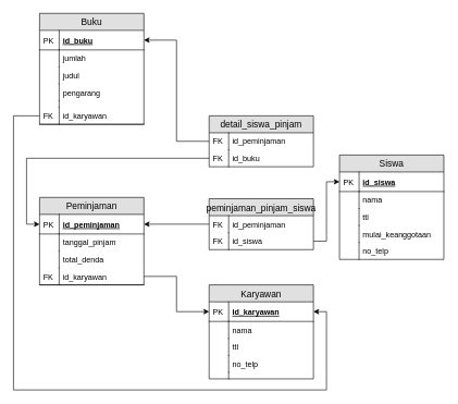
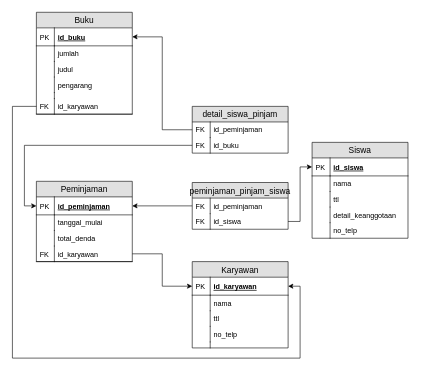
  <mxCell id="0" />
  <mxCell id="1" parent="0" />
  <mxCell id="2" value="Buku" style="swimlane;fontStyle=0;childLayout=stackLayout;horizontal=1;startSize=26;fillColor=#e0e0e0;horizontalStack=0;resizeParent=1;resizeParentMax=0;resizeLast=0;collapsible=1;marginBottom=0;swimlaneFillColor=#ffffff;align=center;fontSize=14;" vertex="1" parent="1"><mxGeometry x="60" y="20" width="160" height="170" as="geometry" /></mxCell>
  <mxCell id="3" value="id_buku" style="shape=partialRectangle;top=0;left=0;right=0;bottom=1;align=left;verticalAlign=middle;fillColor=none;spacingLeft=34;spacingRight=4;overflow=hidden;rotatable=0;points=[[0,0.5],[1,0.5]];portConstraint=eastwest;dropTarget=0;fontStyle=5;fontSize=12;" vertex="1" parent="2"><mxGeometry y="26" width="160" height="30" as="geometry" /></mxCell>
  <mxCell id="4" value="PK" style="shape=partialRectangle;top=0;left=0;bottom=0;fillColor=none;align=left;verticalAlign=middle;spacingLeft=4;spacingRight=4;overflow=hidden;rotatable=0;points=[];portConstraint=eastwest;part=1;fontSize=12;" vertex="1" connectable="0" parent="3"><mxGeometry width="30" height="30" as="geometry" /></mxCell>
  <mxCell id="5" value="jumlah" style="shape=partialRectangle;top=0;left=0;right=0;bottom=0;align=left;verticalAlign=top;fillColor=none;spacingLeft=34;spacingRight=4;overflow=hidden;rotatable=0;points=[[0,0.5],[1,0.5]];portConstraint=eastwest;dropTarget=0;fontSize=12;" vertex="1" parent="2"><mxGeometry y="56" width="160" height="26" as="geometry" /></mxCell>
  <mxCell id="6" value="" style="shape=partialRectangle;top=0;left=0;bottom=0;fillColor=none;align=left;verticalAlign=top;spacingLeft=4;spacingRight=4;overflow=hidden;rotatable=0;points=[];portConstraint=eastwest;part=1;fontSize=12;" vertex="1" connectable="0" parent="5"><mxGeometry width="30" height="26" as="geometry" /></mxCell>
  <mxCell id="7" value="judul" style="shape=partialRectangle;top=0;left=0;right=0;bottom=0;align=left;verticalAlign=top;fillColor=none;spacingLeft=34;spacingRight=4;overflow=hidden;rotatable=0;points=[[0,0.5],[1,0.5]];portConstraint=eastwest;dropTarget=0;fontSize=12;" vertex="1" parent="2"><mxGeometry y="82" width="160" height="26" as="geometry" /></mxCell>
  <mxCell id="8" value="" style="shape=partialRectangle;top=0;left=0;bottom=0;fillColor=none;align=left;verticalAlign=top;spacingLeft=4;spacingRight=4;overflow=hidden;rotatable=0;points=[];portConstraint=eastwest;part=1;fontSize=12;" vertex="1" connectable="0" parent="7"><mxGeometry width="30" height="26" as="geometry" /></mxCell>
  <mxCell id="9" value="pengarang" style="shape=partialRectangle;top=0;left=0;right=0;bottom=0;align=left;verticalAlign=top;fillColor=none;spacingLeft=34;spacingRight=4;overflow=hidden;rotatable=0;points=[[0,0.5],[1,0.5]];portConstraint=eastwest;dropTarget=0;fontSize=12;" vertex="1" parent="2"><mxGeometry y="108" width="160" height="26" as="geometry" /></mxCell>
  <mxCell id="10" value="" style="shape=partialRectangle;top=0;left=0;bottom=0;fillColor=none;align=left;verticalAlign=top;spacingLeft=4;spacingRight=4;overflow=hidden;rotatable=0;points=[];portConstraint=eastwest;part=1;fontSize=12;" vertex="1" connectable="0" parent="9"><mxGeometry width="30" height="26" as="geometry" /></mxCell>
  <mxCell id="11" value="" style="shape=partialRectangle;top=0;left=0;right=0;bottom=0;align=left;verticalAlign=top;fillColor=none;spacingLeft=34;spacingRight=4;overflow=hidden;rotatable=0;points=[[0,0.5],[1,0.5]];portConstraint=eastwest;dropTarget=0;fontSize=12;" vertex="1" parent="2"><mxGeometry y="134" width="160" height="10" as="geometry" /></mxCell>
  <mxCell id="12" value="" style="shape=partialRectangle;top=0;left=0;bottom=0;fillColor=none;align=left;verticalAlign=top;spacingLeft=4;spacingRight=4;overflow=hidden;rotatable=0;points=[];portConstraint=eastwest;part=1;fontSize=12;" vertex="1" connectable="0" parent="11"><mxGeometry width="30" height="10" as="geometry" /></mxCell>
  <mxCell id="13" value="id_karyawan" style="shape=partialRectangle;top=0;left=0;right=0;bottom=1;align=left;verticalAlign=top;fillColor=none;spacingLeft=34;spacingRight=4;overflow=hidden;rotatable=0;points=[[0,0.5],[1,0.5]];portConstraint=eastwest;dropTarget=0;fontSize=12;" vertex="1" parent="2"><mxGeometry y="144" width="160" height="26" as="geometry" /></mxCell>
  <mxCell id="14" value="FK" style="shape=partialRectangle;top=0;left=0;bottom=0;fillColor=none;align=left;verticalAlign=top;spacingLeft=4;spacingRight=4;overflow=hidden;rotatable=0;points=[];portConstraint=eastwest;part=1;fontSize=12;" vertex="1" connectable="0" parent="13"><mxGeometry width="30" height="26" as="geometry" /></mxCell>
  <mxCell id="15" value="Karyawan" style="swimlane;fontStyle=0;childLayout=stackLayout;horizontal=1;startSize=26;fillColor=#e0e0e0;horizontalStack=0;resizeParent=1;resizeParentMax=0;resizeLast=0;collapsible=1;marginBottom=0;swimlaneFillColor=#ffffff;align=center;fontSize=14;" vertex="1" parent="1"><mxGeometry x="320" y="436" width="160" height="144" as="geometry" /></mxCell>
  <mxCell id="16" value="id_karyawan" style="shape=partialRectangle;top=0;left=0;right=0;bottom=1;align=left;verticalAlign=middle;fillColor=none;spacingLeft=34;spacingRight=4;overflow=hidden;rotatable=0;points=[[0,0.5],[1,0.5]];portConstraint=eastwest;dropTarget=0;fontStyle=5;fontSize=12;" vertex="1" parent="15"><mxGeometry y="26" width="160" height="30" as="geometry" /></mxCell>
  <mxCell id="17" value="PK" style="shape=partialRectangle;top=0;left=0;bottom=0;fillColor=none;align=left;verticalAlign=middle;spacingLeft=4;spacingRight=4;overflow=hidden;rotatable=0;points=[];portConstraint=eastwest;part=1;fontSize=12;" vertex="1" connectable="0" parent="16"><mxGeometry width="30" height="30" as="geometry" /></mxCell>
  <mxCell id="18" value="nama" style="shape=partialRectangle;top=0;left=0;right=0;bottom=0;align=left;verticalAlign=top;fillColor=none;spacingLeft=34;spacingRight=4;overflow=hidden;rotatable=0;points=[[0,0.5],[1,0.5]];portConstraint=eastwest;dropTarget=0;fontSize=12;" vertex="1" parent="15"><mxGeometry y="56" width="160" height="26" as="geometry" /></mxCell>
  <mxCell id="19" value="" style="shape=partialRectangle;top=0;left=0;bottom=0;fillColor=none;align=left;verticalAlign=top;spacingLeft=4;spacingRight=4;overflow=hidden;rotatable=0;points=[];portConstraint=eastwest;part=1;fontSize=12;" vertex="1" connectable="0" parent="18"><mxGeometry width="30" height="26" as="geometry" /></mxCell>
  <mxCell id="20" value="ttl" style="shape=partialRectangle;top=0;left=0;right=0;bottom=0;align=left;verticalAlign=top;fillColor=none;spacingLeft=34;spacingRight=4;overflow=hidden;rotatable=0;points=[[0,0.5],[1,0.5]];portConstraint=eastwest;dropTarget=0;fontSize=12;" vertex="1" parent="15"><mxGeometry y="82" width="160" height="26" as="geometry" /></mxCell>
  <mxCell id="21" value="" style="shape=partialRectangle;top=0;left=0;bottom=0;fillColor=none;align=left;verticalAlign=top;spacingLeft=4;spacingRight=4;overflow=hidden;rotatable=0;points=[];portConstraint=eastwest;part=1;fontSize=12;" vertex="1" connectable="0" parent="20"><mxGeometry width="30" height="26" as="geometry" /></mxCell>
  <mxCell id="22" value="no_telp" style="shape=partialRectangle;top=0;left=0;right=0;bottom=0;align=left;verticalAlign=top;fillColor=none;spacingLeft=34;spacingRight=4;overflow=hidden;rotatable=0;points=[[0,0.5],[1,0.5]];portConstraint=eastwest;dropTarget=0;fontSize=12;" vertex="1" parent="15"><mxGeometry y="108" width="160" height="26" as="geometry" /></mxCell>
  <mxCell id="23" value="" style="shape=partialRectangle;top=0;left=0;bottom=0;fillColor=none;align=left;verticalAlign=top;spacingLeft=4;spacingRight=4;overflow=hidden;rotatable=0;points=[];portConstraint=eastwest;part=1;fontSize=12;" vertex="1" connectable="0" parent="22"><mxGeometry width="30" height="26" as="geometry" /></mxCell>
  <mxCell id="24" value="" style="shape=partialRectangle;top=0;left=0;right=0;bottom=0;align=left;verticalAlign=top;fillColor=none;spacingLeft=34;spacingRight=4;overflow=hidden;rotatable=0;points=[[0,0.5],[1,0.5]];portConstraint=eastwest;dropTarget=0;fontSize=12;" vertex="1" parent="15"><mxGeometry y="134" width="160" height="10" as="geometry" /></mxCell>
  <mxCell id="25" value="" style="shape=partialRectangle;top=0;left=0;bottom=0;fillColor=none;align=left;verticalAlign=top;spacingLeft=4;spacingRight=4;overflow=hidden;rotatable=0;points=[];portConstraint=eastwest;part=1;fontSize=12;" vertex="1" connectable="0" parent="24"><mxGeometry width="30" height="10" as="geometry" /></mxCell>
  <mxCell id="26" value="Peminjaman" style="swimlane;fontStyle=0;childLayout=stackLayout;horizontal=1;startSize=26;fillColor=#e0e0e0;horizontalStack=0;resizeParent=1;resizeParentMax=0;resizeLast=0;collapsible=1;marginBottom=0;swimlaneFillColor=#ffffff;align=center;fontSize=14;" vertex="1" parent="1"><mxGeometry x="60" y="302" width="160" height="134" as="geometry" /></mxCell>
  <mxCell id="27" value="id_peminjaman" style="shape=partialRectangle;top=0;left=0;right=0;bottom=1;align=left;verticalAlign=middle;fillColor=none;spacingLeft=34;spacingRight=4;overflow=hidden;rotatable=0;points=[[0,0.5],[1,0.5]];portConstraint=eastwest;dropTarget=0;fontStyle=5;fontSize=12;" vertex="1" parent="26"><mxGeometry y="26" width="160" height="30" as="geometry" /></mxCell>
  <mxCell id="28" value="PK" style="shape=partialRectangle;top=0;left=0;bottom=0;fillColor=none;align=left;verticalAlign=middle;spacingLeft=4;spacingRight=4;overflow=hidden;rotatable=0;points=[];portConstraint=eastwest;part=1;fontSize=12;" vertex="1" connectable="0" parent="27"><mxGeometry width="30" height="30" as="geometry" /></mxCell>
- <mxCell id="29" value="tanggal_pinjam" style="shape=partialRectangle;top=0;left=0;right=0;bottom=0;align=left;verticalAlign=top;fillColor=none;spacingLeft=34;spacingRight=4;overflow=hidden;rotatable=0;points=[[0,0.5],[1,0.5]];portConstraint=eastwest;dropTarget=0;fontSize=12;" vertex="1" parent="26"><mxGeometry y="56" width="160" height="26" as="geometry" /></mxCell>
+ <mxCell id="29" value="tanggal_mulai" style="shape=partialRectangle;top=0;left=0;right=0;bottom=0;align=left;verticalAlign=top;fillColor=none;spacingLeft=34;spacingRight=4;overflow=hidden;rotatable=0;points=[[0,0.5],[1,0.5]];portConstraint=eastwest;dropTarget=0;fontSize=12;" vertex="1" parent="26"><mxGeometry y="56" width="160" height="26" as="geometry" /></mxCell>
  <mxCell id="30" value="" style="shape=partialRectangle;top=0;left=0;bottom=0;fillColor=none;align=left;verticalAlign=top;spacingLeft=4;spacingRight=4;overflow=hidden;rotatable=0;points=[];portConstraint=eastwest;part=1;fontSize=12;" vertex="1" connectable="0" parent="29"><mxGeometry width="30" height="26" as="geometry" /></mxCell>
  <mxCell id="31" value="total_denda" style="shape=partialRectangle;top=0;left=0;right=0;bottom=0;align=left;verticalAlign=top;fillColor=none;spacingLeft=34;spacingRight=4;overflow=hidden;rotatable=0;points=[[0,0.5],[1,0.5]];portConstraint=eastwest;dropTarget=0;fontSize=12;" vertex="1" parent="26"><mxGeometry y="82" width="160" height="26" as="geometry" /></mxCell>
  <mxCell id="32" value="" style="shape=partialRectangle;top=0;left=0;bottom=0;fillColor=none;align=left;verticalAlign=top;spacingLeft=4;spacingRight=4;overflow=hidden;rotatable=0;points=[];portConstraint=eastwest;part=1;fontSize=12;" vertex="1" connectable="0" parent="31"><mxGeometry width="30" height="26" as="geometry" /></mxCell>
  <mxCell id="33" value="id_karyawan" style="shape=partialRectangle;top=0;left=0;right=0;bottom=1;align=left;verticalAlign=top;fillColor=none;spacingLeft=34;spacingRight=4;overflow=hidden;rotatable=0;points=[[0,0.5],[1,0.5]];portConstraint=eastwest;dropTarget=0;fontSize=12;" vertex="1" parent="26"><mxGeometry y="108" width="160" height="26" as="geometry" /></mxCell>
  <mxCell id="34" value="FK" style="shape=partialRectangle;top=0;left=0;bottom=0;fillColor=none;align=left;verticalAlign=top;spacingLeft=4;spacingRight=4;overflow=hidden;rotatable=0;points=[];portConstraint=eastwest;part=1;fontSize=12;" vertex="1" connectable="0" parent="33"><mxGeometry width="30" height="26" as="geometry" /></mxCell>
  <mxCell id="35" value="Siswa" style="swimlane;fontStyle=0;childLayout=stackLayout;horizontal=1;startSize=26;fillColor=#e0e0e0;horizontalStack=0;resizeParent=1;resizeParentMax=0;resizeLast=0;collapsible=1;marginBottom=0;swimlaneFillColor=#ffffff;align=center;fontSize=14;" vertex="1" parent="1"><mxGeometry x="520" y="237" width="160" height="160" as="geometry" /></mxCell>
  <mxCell id="36" value="id_siswa" style="shape=partialRectangle;top=0;left=0;right=0;bottom=1;align=left;verticalAlign=middle;fillColor=none;spacingLeft=34;spacingRight=4;overflow=hidden;rotatable=0;points=[[0,0.5],[1,0.5]];portConstraint=eastwest;dropTarget=0;fontStyle=5;fontSize=12;" vertex="1" parent="35"><mxGeometry y="26" width="160" height="30" as="geometry" /></mxCell>
  <mxCell id="37" value="PK" style="shape=partialRectangle;top=0;left=0;bottom=0;fillColor=none;align=left;verticalAlign=middle;spacingLeft=4;spacingRight=4;overflow=hidden;rotatable=0;points=[];portConstraint=eastwest;part=1;fontSize=12;" vertex="1" connectable="0" parent="36"><mxGeometry width="30" height="30" as="geometry" /></mxCell>
  <mxCell id="38" value="nama" style="shape=partialRectangle;top=0;left=0;right=0;bottom=0;align=left;verticalAlign=top;fillColor=none;spacingLeft=34;spacingRight=4;overflow=hidden;rotatable=0;points=[[0,0.5],[1,0.5]];portConstraint=eastwest;dropTarget=0;fontSize=12;" vertex="1" parent="35"><mxGeometry y="56" width="160" height="26" as="geometry" /></mxCell>
  <mxCell id="39" value="" style="shape=partialRectangle;top=0;left=0;bottom=0;fillColor=none;align=left;verticalAlign=top;spacingLeft=4;spacingRight=4;overflow=hidden;rotatable=0;points=[];portConstraint=eastwest;part=1;fontSize=12;" vertex="1" connectable="0" parent="38"><mxGeometry width="30" height="26" as="geometry" /></mxCell>
  <mxCell id="40" value="ttl" style="shape=partialRectangle;top=0;left=0;right=0;bottom=0;align=left;verticalAlign=top;fillColor=none;spacingLeft=34;spacingRight=4;overflow=hidden;rotatable=0;points=[[0,0.5],[1,0.5]];portConstraint=eastwest;dropTarget=0;fontSize=12;" vertex="1" parent="35"><mxGeometry y="82" width="160" height="26" as="geometry" /></mxCell>
  <mxCell id="41" value="" style="shape=partialRectangle;top=0;left=0;bottom=0;fillColor=none;align=left;verticalAlign=top;spacingLeft=4;spacingRight=4;overflow=hidden;rotatable=0;points=[];portConstraint=eastwest;part=1;fontSize=12;" vertex="1" connectable="0" parent="40"><mxGeometry width="30" height="26" as="geometry" /></mxCell>
- <mxCell id="42" value="mulai_keanggotaan" style="shape=partialRectangle;top=0;left=0;right=0;bottom=0;align=left;verticalAlign=top;fillColor=none;spacingLeft=34;spacingRight=4;overflow=hidden;rotatable=0;points=[[0,0.5],[1,0.5]];portConstraint=eastwest;dropTarget=0;fontSize=12;" vertex="1" parent="35"><mxGeometry y="108" width="160" height="26" as="geometry" /></mxCell>
+ <mxCell id="42" value="detail_keanggotaan" style="shape=partialRectangle;top=0;left=0;right=0;bottom=0;align=left;verticalAlign=top;fillColor=none;spacingLeft=34;spacingRight=4;overflow=hidden;rotatable=0;points=[[0,0.5],[1,0.5]];portConstraint=eastwest;dropTarget=0;fontSize=12;" vertex="1" parent="35"><mxGeometry y="108" width="160" height="26" as="geometry" /></mxCell>
  <mxCell id="43" value="" style="shape=partialRectangle;top=0;left=0;bottom=0;fillColor=none;align=left;verticalAlign=top;spacingLeft=4;spacingRight=4;overflow=hidden;rotatable=0;points=[];portConstraint=eastwest;part=1;fontSize=12;" vertex="1" connectable="0" parent="42"><mxGeometry width="30" height="26" as="geometry" /></mxCell>
  <mxCell id="44" value="no_telp" style="shape=partialRectangle;top=0;left=0;right=0;bottom=0;align=left;verticalAlign=top;fillColor=none;spacingLeft=34;spacingRight=4;overflow=hidden;rotatable=0;points=[[0,0.5],[1,0.5]];portConstraint=eastwest;dropTarget=0;fontSize=12;" vertex="1" parent="35"><mxGeometry y="134" width="160" height="26" as="geometry" /></mxCell>
  <mxCell id="45" value="" style="shape=partialRectangle;top=0;left=0;bottom=0;fillColor=none;align=left;verticalAlign=top;spacingLeft=4;spacingRight=4;overflow=hidden;rotatable=0;points=[];portConstraint=eastwest;part=1;fontSize=12;" vertex="1" connectable="0" parent="44"><mxGeometry width="30" height="26" as="geometry" /></mxCell>
  <mxCell id="46" value="peminjaman_pinjam_siswa" style="swimlane;fontStyle=0;childLayout=stackLayout;horizontal=1;startSize=26;fillColor=#e0e0e0;horizontalStack=0;resizeParent=1;resizeParentMax=0;resizeLast=0;collapsible=1;marginBottom=0;swimlaneFillColor=#ffffff;align=center;fontSize=14;" vertex="1" parent="1"><mxGeometry x="320" y="304" width="160" height="78" as="geometry" /></mxCell>
  <mxCell id="47" value="id_peminjaman" style="shape=partialRectangle;top=0;left=0;right=0;bottom=0;align=left;verticalAlign=top;fillColor=none;spacingLeft=34;spacingRight=4;overflow=hidden;rotatable=0;points=[[0,0.5],[1,0.5]];portConstraint=eastwest;dropTarget=0;fontSize=12;" vertex="1" parent="46"><mxGeometry y="26" width="160" height="26" as="geometry" /></mxCell>
  <mxCell id="48" value="FK" style="shape=partialRectangle;top=0;left=0;bottom=0;fillColor=none;align=left;verticalAlign=top;spacingLeft=4;spacingRight=4;overflow=hidden;rotatable=0;points=[];portConstraint=eastwest;part=1;fontSize=12;" vertex="1" connectable="0" parent="47"><mxGeometry width="30" height="26" as="geometry" /></mxCell>
  <mxCell id="49" value="id_siswa" style="shape=partialRectangle;top=0;left=0;right=0;bottom=0;align=left;verticalAlign=top;fillColor=none;spacingLeft=34;spacingRight=4;overflow=hidden;rotatable=0;points=[[0,0.5],[1,0.5]];portConstraint=eastwest;dropTarget=0;fontSize=12;" vertex="1" parent="46"><mxGeometry y="52" width="160" height="26" as="geometry" /></mxCell>
  <mxCell id="50" value="FK" style="shape=partialRectangle;top=0;left=0;bottom=0;fillColor=none;align=left;verticalAlign=top;spacingLeft=4;spacingRight=4;overflow=hidden;rotatable=0;points=[];portConstraint=eastwest;part=1;fontSize=12;" vertex="1" connectable="0" parent="49"><mxGeometry width="30" height="26" as="geometry" /></mxCell>
  <mxCell id="51" style="edgeStyle=orthogonalEdgeStyle;rounded=0;orthogonalLoop=1;jettySize=auto;html=1;exitX=1;exitY=0.5;exitDx=0;exitDy=0;entryX=0;entryY=0.5;entryDx=0;entryDy=0;" edge="1" parent="1" source="49" target="36"><mxGeometry relative="1" as="geometry" /></mxCell>
  <mxCell id="52" style="edgeStyle=orthogonalEdgeStyle;rounded=0;orthogonalLoop=1;jettySize=auto;html=1;exitX=0;exitY=0.5;exitDx=0;exitDy=0;entryX=1;entryY=0.5;entryDx=0;entryDy=0;" edge="1" parent="1" source="47" target="27"><mxGeometry relative="1" as="geometry" /></mxCell>
  <mxCell id="53" style="edgeStyle=orthogonalEdgeStyle;rounded=0;orthogonalLoop=1;jettySize=auto;html=1;exitX=1;exitY=0.5;exitDx=0;exitDy=0;entryX=0;entryY=0.5;entryDx=0;entryDy=0;" edge="1" parent="1" source="33" target="16"><mxGeometry relative="1" as="geometry" /></mxCell>
  <mxCell id="54" style="edgeStyle=orthogonalEdgeStyle;rounded=0;orthogonalLoop=1;jettySize=auto;html=1;exitX=0;exitY=0.5;exitDx=0;exitDy=0;entryX=1;entryY=0.5;entryDx=0;entryDy=0;" edge="1" parent="1" source="13" target="16"><mxGeometry relative="1" as="geometry"><Array as="points"><mxPoint x="20" y="177" /><mxPoint x="20" y="597" /><mxPoint x="500" y="597" /><mxPoint x="500" y="477" /></Array></mxGeometry></mxCell>
  <mxCell id="55" value="detail_siswa_pinjam" style="swimlane;fontStyle=0;childLayout=stackLayout;horizontal=1;startSize=26;fillColor=#e0e0e0;horizontalStack=0;resizeParent=1;resizeParentMax=0;resizeLast=0;collapsible=1;marginBottom=0;swimlaneFillColor=#ffffff;align=center;fontSize=14;" vertex="1" parent="1"><mxGeometry x="320" y="177" width="160" height="78" as="geometry" /></mxCell>
  <mxCell id="56" value="id_peminjaman" style="shape=partialRectangle;top=0;left=0;right=0;bottom=0;align=left;verticalAlign=top;fillColor=none;spacingLeft=34;spacingRight=4;overflow=hidden;rotatable=0;points=[[0,0.5],[1,0.5]];portConstraint=eastwest;dropTarget=0;fontSize=12;" vertex="1" parent="55"><mxGeometry y="26" width="160" height="26" as="geometry" /></mxCell>
  <mxCell id="57" value="FK" style="shape=partialRectangle;top=0;left=0;bottom=0;fillColor=none;align=left;verticalAlign=top;spacingLeft=4;spacingRight=4;overflow=hidden;rotatable=0;points=[];portConstraint=eastwest;part=1;fontSize=12;" vertex="1" connectable="0" parent="56"><mxGeometry width="30" height="26" as="geometry" /></mxCell>
  <mxCell id="58" value="id_buku" style="shape=partialRectangle;top=0;left=0;right=0;bottom=0;align=left;verticalAlign=top;fillColor=none;spacingLeft=34;spacingRight=4;overflow=hidden;rotatable=0;points=[[0,0.5],[1,0.5]];portConstraint=eastwest;dropTarget=0;fontSize=12;" vertex="1" parent="55"><mxGeometry y="52" width="160" height="26" as="geometry" /></mxCell>
  <mxCell id="59" value="FK" style="shape=partialRectangle;top=0;left=0;bottom=0;fillColor=none;align=left;verticalAlign=top;spacingLeft=4;spacingRight=4;overflow=hidden;rotatable=0;points=[];portConstraint=eastwest;part=1;fontSize=12;" vertex="1" connectable="0" parent="58"><mxGeometry width="30" height="26" as="geometry" /></mxCell>
  <mxCell id="60" style="edgeStyle=orthogonalEdgeStyle;rounded=0;orthogonalLoop=1;jettySize=auto;html=1;exitX=0;exitY=0.5;exitDx=0;exitDy=0;entryX=0;entryY=0.5;entryDx=0;entryDy=0;" edge="1" parent="1" source="58" target="27"><mxGeometry relative="1" as="geometry" /></mxCell>
  <mxCell id="61" style="edgeStyle=orthogonalEdgeStyle;rounded=0;orthogonalLoop=1;jettySize=auto;html=1;exitX=0;exitY=0.5;exitDx=0;exitDy=0;entryX=1;entryY=0.5;entryDx=0;entryDy=0;" edge="1" parent="1" source="56" target="3"><mxGeometry relative="1" as="geometry" /></mxCell>
